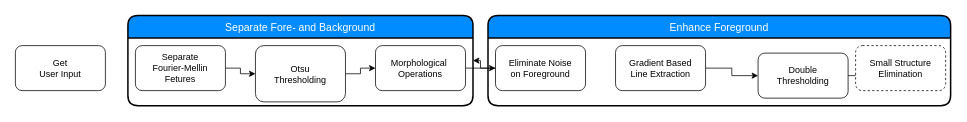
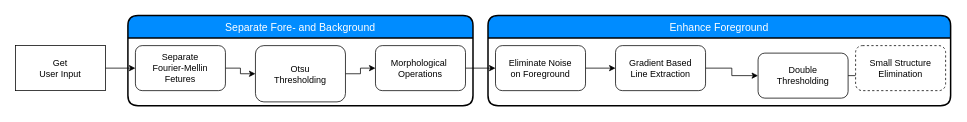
  <mxCell id="0" />
  <mxCell id="1" parent="0" />
- <mxCell id="3" value="Get &lt;br&gt;User Input" style="rounded=1;whiteSpace=wrap;html=1;" parent="1" vertex="1"><mxGeometry x="20" y="60" width="120" height="60" as="geometry" /></mxCell>
+ <mxCell id="2" style="edgeStyle=orthogonalEdgeStyle;rounded=0;orthogonalLoop=1;jettySize=auto;html=1;" parent="1" source="3" target="5" edge="1"><mxGeometry relative="1" as="geometry" /></mxCell>
+ <mxCell id="3" value="Get &lt;br&gt;User Input" style="whiteSpace=wrap;html=1;rounded=0;" parent="1" vertex="1"><mxGeometry x="20" y="60" width="120" height="60" as="geometry" /></mxCell>
  <mxCell id="4" style="edgeStyle=orthogonalEdgeStyle;rounded=0;orthogonalLoop=1;jettySize=auto;html=1;" parent="1" source="5" target="7" edge="1"><mxGeometry relative="1" as="geometry" /></mxCell>
  <mxCell id="5" value="Separate&lt;br&gt;Fourier-Mellin&lt;br&gt;Fetures" style="rounded=1;whiteSpace=wrap;html=1;" parent="1" vertex="1"><mxGeometry x="180" y="60" width="120" height="60" as="geometry" /></mxCell>
  <mxCell id="6" style="edgeStyle=orthogonalEdgeStyle;rounded=0;orthogonalLoop=1;jettySize=auto;html=1;" parent="1" source="7" target="9" edge="1"><mxGeometry relative="1" as="geometry" /></mxCell>
  <mxCell id="7" value="Otsu&lt;br&gt;Thresholding" style="rounded=1;whiteSpace=wrap;html=1;" parent="1" vertex="1"><mxGeometry x="340" y="60" width="120" height="75" as="geometry" /></mxCell>
  <mxCell id="8" style="edgeStyle=orthogonalEdgeStyle;rounded=0;orthogonalLoop=1;jettySize=auto;html=1;" parent="1" source="9" target="11" edge="1"><mxGeometry relative="1" as="geometry" /></mxCell>
  <mxCell id="9" value="Morphological&amp;nbsp;&lt;br&gt;Operations" style="rounded=1;whiteSpace=wrap;html=1;" parent="1" vertex="1"><mxGeometry x="500" y="60" width="120" height="60" as="geometry" /></mxCell>
- <mxCell id="10" style="edgeStyle=orthogonalEdgeStyle;rounded=0;orthogonalLoop=1;jettySize=auto;html=1;" parent="1" source="11" target="17" edge="1"><mxGeometry relative="1" as="geometry" /></mxCell>
+ <mxCell id="10" style="edgeStyle=orthogonalEdgeStyle;rounded=0;orthogonalLoop=1;jettySize=auto;html=1;" parent="1" source="11" target="13" edge="1"><mxGeometry relative="1" as="geometry" /></mxCell>
  <mxCell id="11" value="Eliminate Noise&lt;br&gt;on Foreground" style="rounded=1;whiteSpace=wrap;html=1;" parent="1" vertex="1"><mxGeometry x="660" y="60" width="120" height="60" as="geometry" /></mxCell>
  <mxCell id="12" style="edgeStyle=orthogonalEdgeStyle;rounded=0;orthogonalLoop=1;jettySize=auto;html=1;" parent="1" source="13" target="15" edge="1"><mxGeometry relative="1" as="geometry" /></mxCell>
  <mxCell id="13" value="Gradient Based&lt;br&gt;Line Extraction" style="rounded=1;whiteSpace=wrap;html=1;" parent="1" vertex="1"><mxGeometry x="820" y="60" width="120" height="60" as="geometry" /></mxCell>
  <mxCell id="14" style="edgeStyle=orthogonalEdgeStyle;rounded=0;orthogonalLoop=1;jettySize=auto;html=1;" parent="1" source="15" target="16" edge="1"><mxGeometry relative="1" as="geometry" /></mxCell>
  <mxCell id="15" value="Double &lt;br&gt;Thresholding" style="rounded=1;whiteSpace=wrap;html=1;" parent="1" vertex="1"><mxGeometry x="1010" y="70" width="120" height="60" as="geometry" /></mxCell>
  <mxCell id="16" value="Small Structure&lt;br&gt;Elimination" style="rounded=1;whiteSpace=wrap;html=1;dashed=1;" parent="1" vertex="1"><mxGeometry x="1140" y="60" width="120" height="60" as="geometry" /></mxCell>
  <mxCell id="17" value="Separate Fore- and Background" style="swimlane;childLayout=stackLayout;horizontal=1;startSize=30;horizontalStack=0;fillColor=#008cff;fontColor=#FFFFFF;rounded=1;fontSize=14;fontStyle=0;strokeWidth=2;resizeParent=0;resizeLast=1;shadow=0;dashed=0;align=center;" parent="1" vertex="1"><mxGeometry x="170" y="20" width="460" height="120" as="geometry" /></mxCell>
  <mxCell id="18" value="Enhance Foreground" style="swimlane;childLayout=stackLayout;horizontal=1;startSize=30;horizontalStack=0;fillColor=#008cff;fontColor=#FFFFFF;rounded=1;fontSize=14;fontStyle=0;strokeWidth=2;resizeParent=0;resizeLast=1;shadow=0;dashed=0;align=center;" parent="1" vertex="1"><mxGeometry x="650" y="20" width="616.67" height="120" as="geometry" /></mxCell>
